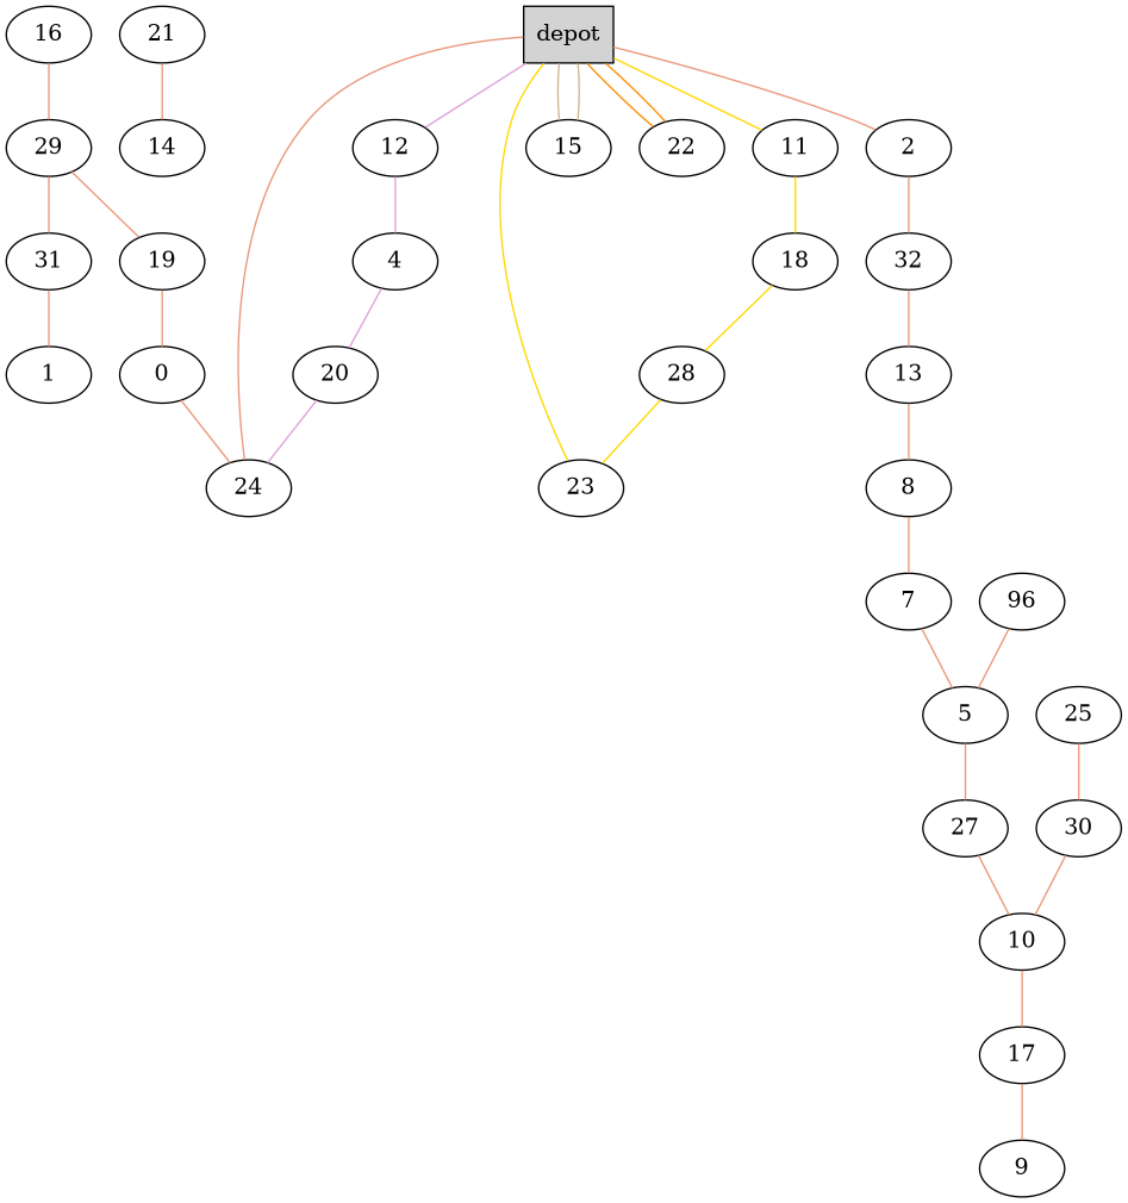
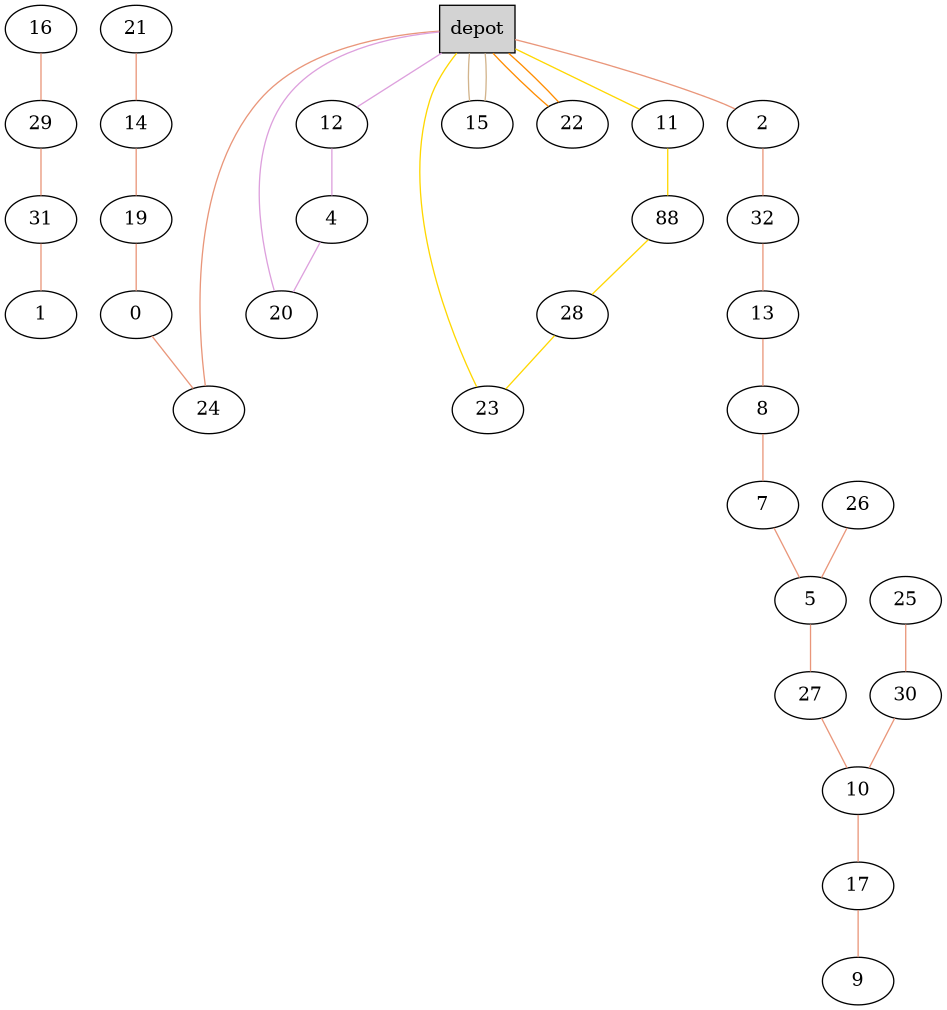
  graph {
    node [shape=ellipse]
    edge [color=darksalmon]
    n1 [label=depot shape=box style=filled]
    2
    11
    12
    15
    22
    32
-   18
+   18 [label=88]
    4
    13
    8
    7
    5
-   26 [label=96]
+   26
    27
    10
    25
    30
    17
    9
    16
    29
    31
    1
    21
    14
    19
    n28 [label=0]
    24
    28
    23
    20
    n1 -- 2
    n1 -- 11 [color=gold]
    n1 -- 12 [color=plum]
    n1 -- 15 [color=tan]
    n1 -- 22 [color=darkorange]
    2 -- 32
    11 -- 18 [color=gold]
    12 -- 4 [color=plum]
    15 -- n1 [color=tan]
    22 -- n1 [color=darkorange]
    32 -- 13
    18 -- 28 [color=gold]
    4 -- 20 [color=plum]
    13 -- 8
    8 -- 7
    7 -- 5
    5 -- 27
    26 -- 5
    27 -- 10
    10 -- 17
    25 -- 30
    30 -- 10
    17 -- 9
    16 -- 29
    29 -- 31
    31 -- 1
    21 -- 14
-   29 -- 19
+   14 -- 19
    19 -- n28
    n28 -- 24
    24 -- n1
    28 -- 23 [color=gold]
    23 -- n1 [color=gold]
-   20 -- 24 [color=plum]
+   20 -- n1 [color=plum]
  }
